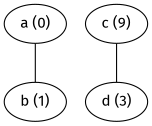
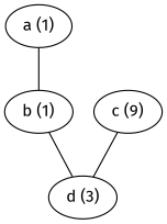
  graph {
    fontname="Fira Sans"
    node [fontname="Fira Sans"]
    edge [fontname="Fira Sans"]
-   n1 [label="a (0)"]
+   n1 [label="a (1)"]
    n2 [label="b (1)"]
    n3 [label="d (3)"]
    n4 [label="c (9)"]
    n1 -- n2
+   n2 -- n3
    n4 -- n3
  }
